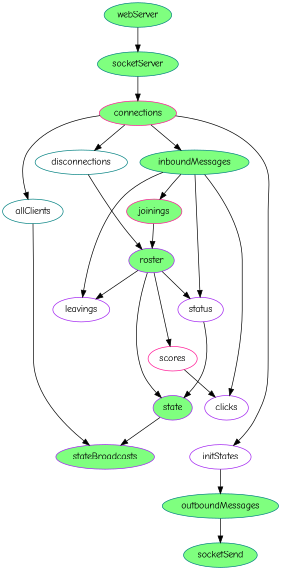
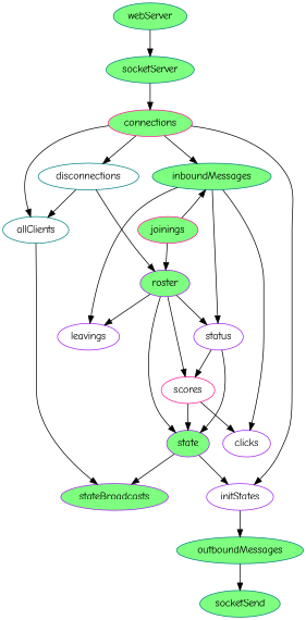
  digraph {
    fontname="Comic Neue"
    node [color=teal fillcolor="#7fff7f" fontname="Comic Neue" style=filled]
    edge [fontname="Comic Neue"]
    webServer
    socketServer
    connections [color=deeppink]
    disconnections [fillcolor="" style=""]
    allClients [fillcolor="" style=""]
    inboundMessages
    outboundMessages
    socketSend
    initStates [color=purple fillcolor="" style=""]
    roster [color=purple]
    stateBroadcasts [color=purple]
    status [color=purple fillcolor="" style=""]
    clicks [color=purple fillcolor="" style=""]
    joinings [color=deeppink]
    leavings [color=purple fillcolor="" style=""]
    scores [color=deeppink fillcolor="" style=""]
    state [color=purple]
    subgraph sub_1 {
      webServer
      socketServer
      connections
      disconnections
      allClients
      inboundMessages
      outboundMessages
      socketSend
    }
    webServer -> socketServer
    socketServer -> connections
    connections -> disconnections
    connections -> allClients
    connections -> inboundMessages
    connections -> initStates
+   disconnections -> allClients
    disconnections -> roster
    allClients -> stateBroadcasts
    inboundMessages -> status
    inboundMessages -> clicks
-   inboundMessages -> joinings
+   joinings -> inboundMessages
    inboundMessages -> leavings
    outboundMessages -> socketSend
    initStates -> outboundMessages
    roster -> status
    roster -> leavings
    roster -> scores
    roster -> state
+   status -> scores
    status -> state
    joinings -> roster
    scores -> clicks
+   scores -> state
+   state -> initStates
    state -> stateBroadcasts
  }
